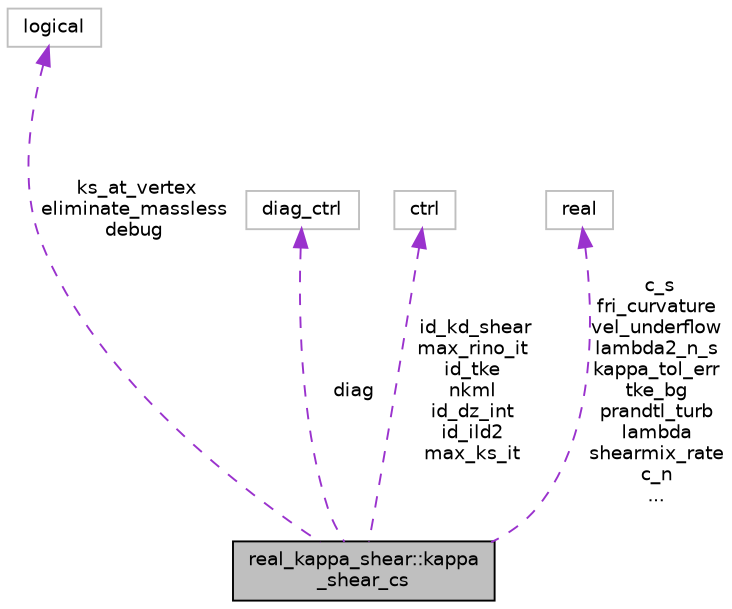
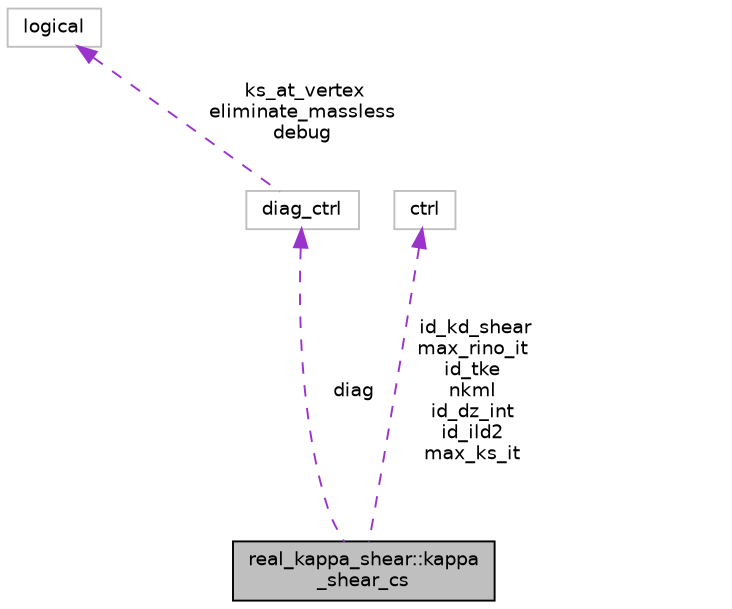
  digraph {
    node [color=grey75 fillcolor=white fontname=Helvetica fontsize=10 shape=record style=filled]
    edge [color=darkorchid3 dir=back fontname=Helvetica fontsize=10 labelfontname=Helvetica labelfontsize=10 style=dashed]
    n1 [color=black fillcolor=grey75 fontcolor=black height=0.2 label="real_kappa_shear::kappa\l_shear_cs" width=0.4]
    n2 [height=0.2 label=logical width=0.4]
    n3 [height=0.2 label=diag_ctrl width=0.4]
    n4 [height=0.2 label=ctrl width=0.4]
-   n5 [height=0.2 label=real width=0.4]
-   n2 -> n1 [label=" ks_at_vertex\neliminate_massless\ndebug"]
+   n2 -> n3 [label=" ks_at_vertex\neliminate_massless\ndebug"]
    n3 -> n1 [label=" diag"]
    n4 -> n1 [label=" id_kd_shear\nmax_rino_it\nid_tke\nnkml\nid_dz_int\nid_ild2\nmax_ks_it"]
-   n5 -> n1 [label=" c_s\nfri_curvature\nvel_underflow\nlambda2_n_s\nkappa_tol_err\ntke_bg\nprandtl_turb\nlambda\nshearmix_rate\nc_n\n..."]
  }
